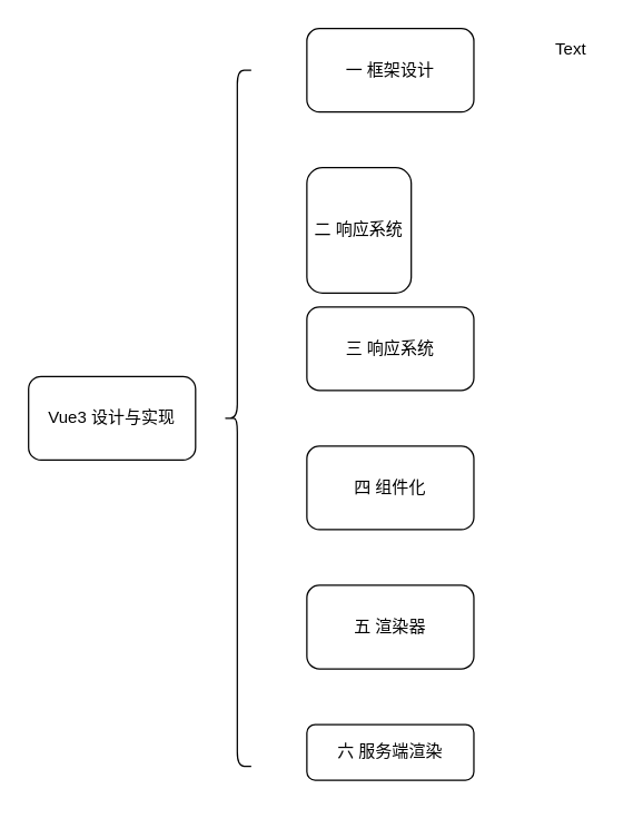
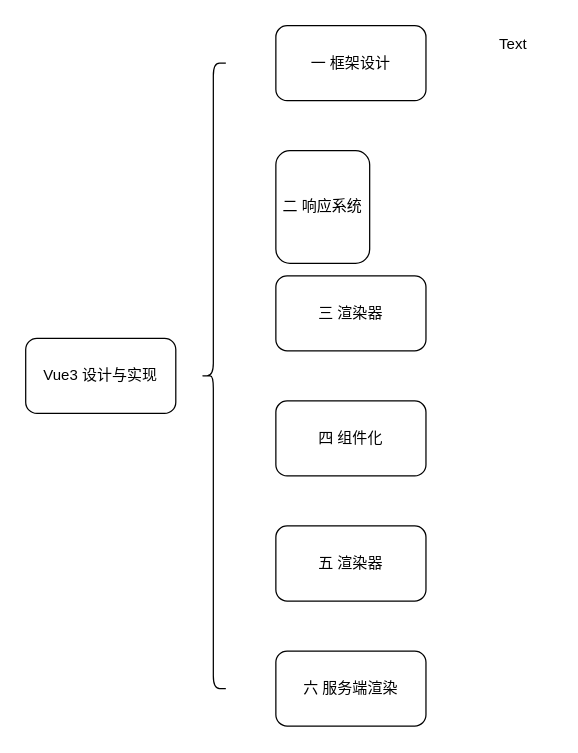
  <mxCell id="0" />
  <mxCell id="1" parent="0" />
  <mxCell id="2" value="Vue3 设计与实现" style="rounded=1;whiteSpace=wrap;html=1;" vertex="1" parent="1"><mxGeometry x="20" y="270" width="120" height="60" as="geometry" /></mxCell>
  <mxCell id="3" value="一 框架设计" style="whiteSpace=wrap;html=1;rounded=1;" vertex="1" parent="1"><mxGeometry x="220" y="20" width="120" height="60" as="geometry" /></mxCell>
  <mxCell id="4" value="二 响应系统" style="whiteSpace=wrap;html=1;rounded=1;" vertex="1" parent="1"><mxGeometry x="220" y="120" width="75" height="90" as="geometry" /></mxCell>
- <mxCell id="5" value="三 响应系统" style="whiteSpace=wrap;html=1;rounded=1;" vertex="1" parent="1"><mxGeometry x="220" y="220" width="120" height="60" as="geometry" /></mxCell>
+ <mxCell id="5" value="三 渲染器" style="whiteSpace=wrap;html=1;rounded=1;" vertex="1" parent="1"><mxGeometry x="220" y="220" width="120" height="60" as="geometry" /></mxCell>
  <mxCell id="6" value="四 组件化" style="whiteSpace=wrap;html=1;rounded=1;" vertex="1" parent="1"><mxGeometry x="220" y="320" width="120" height="60" as="geometry" /></mxCell>
  <mxCell id="7" value="五 渲染器" style="whiteSpace=wrap;html=1;rounded=1;" vertex="1" parent="1"><mxGeometry x="220" y="420" width="120" height="60" as="geometry" /></mxCell>
- <mxCell id="8" value="六 服务端渲染" style="whiteSpace=wrap;html=1;rounded=1;" vertex="1" parent="1"><mxGeometry x="220" y="520" width="120" height="40" as="geometry" /></mxCell>
+ <mxCell id="8" value="六 服务端渲染" style="whiteSpace=wrap;html=1;rounded=1;" vertex="1" parent="1"><mxGeometry x="220" y="520" width="120" height="60" as="geometry" /></mxCell>
  <mxCell id="9" value="" style="shape=curlyBracket;whiteSpace=wrap;html=1;rounded=1;labelPosition=left;verticalLabelPosition=middle;align=right;verticalAlign=middle;" vertex="1" parent="1"><mxGeometry x="160" y="50" width="20" height="500" as="geometry" /></mxCell>
  <mxCell id="10" value="Text" style="text;html=1;align=center;verticalAlign=middle;whiteSpace=wrap;rounded=0;" vertex="1" parent="1"><mxGeometry x="380" y="20" width="60" height="30" as="geometry" /></mxCell>
